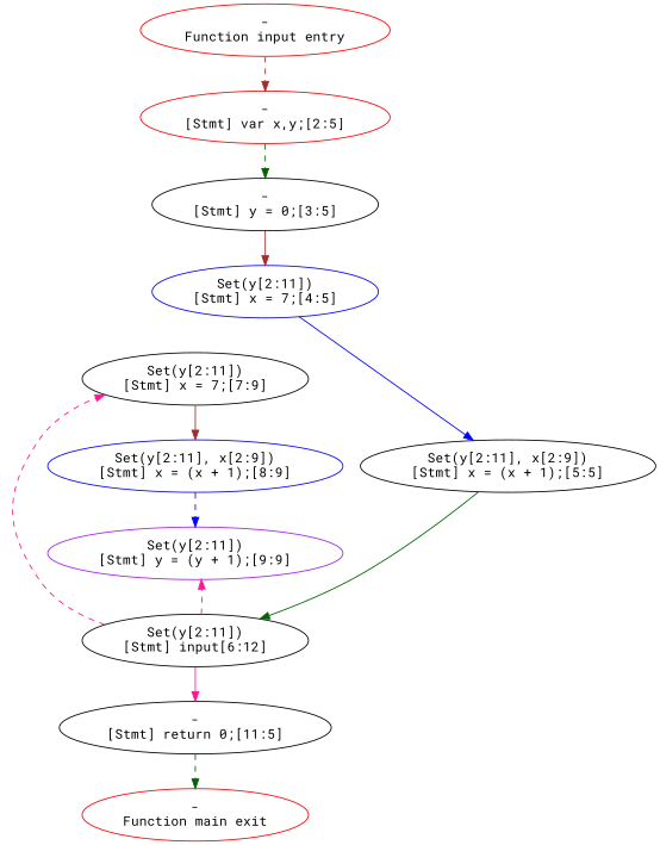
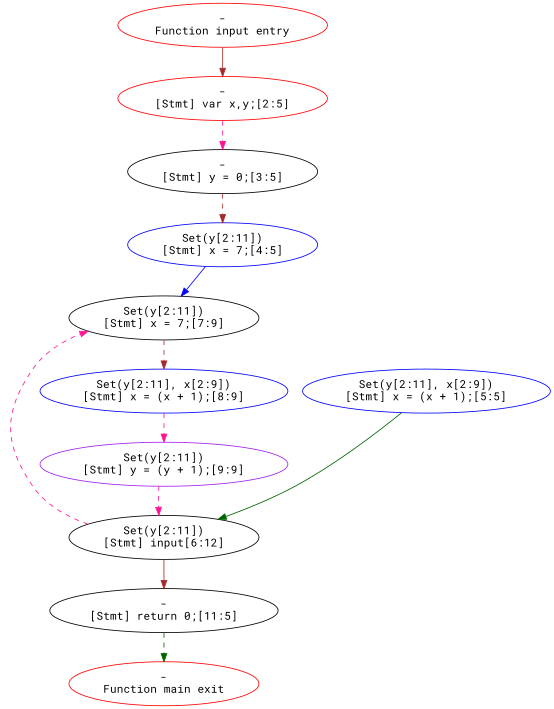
  digraph {
    fontname="Roboto Mono"
    node [color=black fontname="Roboto Mono"]
    edge [color=brown fontname="Roboto Mono" style=dashed]
    n1 [color=red label="-\nFunction input entry"]
    n2 [color=red label="-\n[Stmt] var x,y;[2:5]"]
    n3 [label="-\n[Stmt] y = 0;[3:5]"]
    n4 [color=red label="-\nFunction main exit"]
    n5 [label="Set(y[2:11])\n[Stmt] input[6:12]"]
    n6 [label="-\n[Stmt] return 0;[11:5]"]
    n7 [label="Set(y[2:11])\n[Stmt] x = 7;[7:9]"]
    n8 [color=blue label="Set(y[2:11], x[2:9])\n[Stmt] x = (x + 1);[8:9]"]
    n9 [color=blue label="Set(y[2:11])\n[Stmt] x = 7;[4:5]"]
-   n10 [label="Set(y[2:11], x[2:9])\n[Stmt] x = (x + 1);[5:5]"]
+   n10 [color=blue label="Set(y[2:11], x[2:9])\n[Stmt] x = (x + 1);[5:5]"]
    n11 [color=purple label="Set(y[2:11])\n[Stmt] y = (y + 1);[9:9]"]
-   n1 -> n2
-   n2 -> n3 [color=darkgreen]
-   n3 -> n9 [style=solid]
-   n5 -> n6 [color=deeppink style=solid]
+   n1 -> n2 [style=solid]
+   n2 -> n3 [color=deeppink]
+   n3 -> n9
+   n5 -> n6 [style=solid]
    n5 -> n7 [color=deeppink]
    n6 -> n4 [color=darkgreen]
-   n7 -> n8 [style=solid]
-   n8 -> n11 [color=blue]
-   n9 -> n10 [color=blue style=solid]
+   n7 -> n8
+   n8 -> n11 [color=deeppink]
+   n9 -> n7 [color=blue style=solid]
    n10 -> n5 [color=darkgreen style=solid]
-   n5 -> n11 [color=deeppink]
+   n11 -> n5 [color=deeppink]
  }
